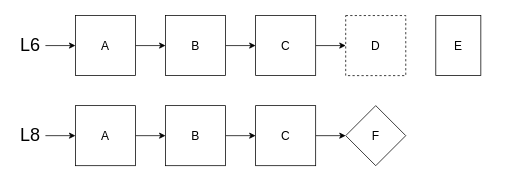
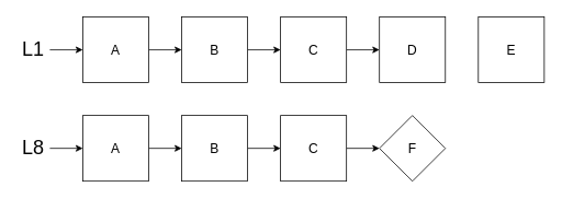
  <mxCell id="0" />
  <mxCell id="1" parent="0" />
- <mxCell id="2" value="&lt;font size=&quot;3&quot;&gt;E&lt;/font&gt;" style="whiteSpace=wrap;html=1;aspect=fixed;" parent="1" vertex="1"><mxGeometry x="580" y="20" width="60" height="80" as="geometry" /></mxCell>
+ <mxCell id="2" value="&lt;font size=&quot;3&quot;&gt;E&lt;/font&gt;" style="whiteSpace=wrap;html=1;aspect=fixed;" parent="1" vertex="1"><mxGeometry x="580" y="20" width="80" height="80" as="geometry" /></mxCell>
  <mxCell id="3" value="" style="edgeStyle=orthogonalEdgeStyle;rounded=0;orthogonalLoop=1;jettySize=auto;html=1;" parent="1" source="4" target="6" edge="1"><mxGeometry relative="1" as="geometry" /></mxCell>
  <mxCell id="4" value="&lt;font size=&quot;3&quot;&gt;A&lt;/font&gt;" style="whiteSpace=wrap;html=1;aspect=fixed;" parent="1" vertex="1"><mxGeometry x="100" y="20" width="80" height="80" as="geometry" /></mxCell>
  <mxCell id="5" value="" style="edgeStyle=orthogonalEdgeStyle;rounded=0;orthogonalLoop=1;jettySize=auto;html=1;" parent="1" source="6" target="8" edge="1"><mxGeometry relative="1" as="geometry" /></mxCell>
  <mxCell id="6" value="&lt;font size=&quot;3&quot;&gt;B&lt;/font&gt;" style="whiteSpace=wrap;html=1;aspect=fixed;" parent="1" vertex="1"><mxGeometry x="220" y="20" width="80" height="80" as="geometry" /></mxCell>
  <mxCell id="7" value="" style="edgeStyle=orthogonalEdgeStyle;rounded=0;orthogonalLoop=1;jettySize=auto;html=1;" parent="1" source="8" target="9" edge="1"><mxGeometry relative="1" as="geometry" /></mxCell>
  <mxCell id="8" value="&lt;font size=&quot;3&quot;&gt;C&lt;/font&gt;" style="whiteSpace=wrap;html=1;aspect=fixed;" parent="1" vertex="1"><mxGeometry x="340" y="20" width="80" height="80" as="geometry" /></mxCell>
- <mxCell id="9" value="&lt;font size=&quot;3&quot;&gt;D&lt;/font&gt;" style="whiteSpace=wrap;html=1;aspect=fixed;dashed=1;" parent="1" vertex="1"><mxGeometry x="460" y="20" width="80" height="80" as="geometry" /></mxCell>
+ <mxCell id="9" value="&lt;font size=&quot;3&quot;&gt;D&lt;/font&gt;" style="whiteSpace=wrap;html=1;aspect=fixed;" parent="1" vertex="1"><mxGeometry x="460" y="20" width="80" height="80" as="geometry" /></mxCell>
  <mxCell id="10" value="" style="edgeStyle=orthogonalEdgeStyle;rounded=0;orthogonalLoop=1;jettySize=auto;html=1;" parent="1" source="11" target="4" edge="1"><mxGeometry relative="1" as="geometry" /></mxCell>
- <mxCell id="11" value="&lt;font style=&quot;font-size: 24px&quot;&gt;L6&lt;/font&gt;" style="text;html=1;strokeColor=none;fillColor=none;align=center;verticalAlign=middle;whiteSpace=wrap;rounded=0;" parent="1" vertex="1"><mxGeometry x="20" y="45" width="40" height="30" as="geometry" /></mxCell>
+ <mxCell id="11" value="&lt;font style=&quot;font-size: 24px&quot;&gt;L1&lt;/font&gt;" style="text;html=1;strokeColor=none;fillColor=none;align=center;verticalAlign=middle;whiteSpace=wrap;rounded=0;" parent="1" vertex="1"><mxGeometry x="20" y="45" width="40" height="30" as="geometry" /></mxCell>
  <mxCell id="12" value="" style="edgeStyle=orthogonalEdgeStyle;rounded=0;orthogonalLoop=1;jettySize=auto;html=1;" edge="1" parent="1" source="13" target="15"><mxGeometry relative="1" as="geometry" /></mxCell>
  <mxCell id="13" value="&lt;font size=&quot;3&quot;&gt;A&lt;/font&gt;" style="whiteSpace=wrap;html=1;aspect=fixed;" vertex="1" parent="1"><mxGeometry x="100" y="140" width="80" height="80" as="geometry" /></mxCell>
  <mxCell id="14" value="" style="edgeStyle=orthogonalEdgeStyle;rounded=0;orthogonalLoop=1;jettySize=auto;html=1;" edge="1" parent="1" source="15" target="17"><mxGeometry relative="1" as="geometry" /></mxCell>
  <mxCell id="15" value="&lt;font size=&quot;3&quot;&gt;B&lt;/font&gt;" style="whiteSpace=wrap;html=1;aspect=fixed;" vertex="1" parent="1"><mxGeometry x="220" y="140" width="80" height="80" as="geometry" /></mxCell>
  <mxCell id="16" value="" style="edgeStyle=orthogonalEdgeStyle;rounded=0;orthogonalLoop=1;jettySize=auto;html=1;" edge="1" parent="1" source="17" target="20"><mxGeometry relative="1" as="geometry" /></mxCell>
  <mxCell id="17" value="&lt;font size=&quot;3&quot;&gt;C&lt;/font&gt;" style="whiteSpace=wrap;html=1;aspect=fixed;" vertex="1" parent="1"><mxGeometry x="340" y="140" width="80" height="80" as="geometry" /></mxCell>
  <mxCell id="18" value="" style="edgeStyle=orthogonalEdgeStyle;rounded=0;orthogonalLoop=1;jettySize=auto;html=1;" edge="1" parent="1" source="19" target="13"><mxGeometry relative="1" as="geometry" /></mxCell>
  <mxCell id="19" value="&lt;font style=&quot;font-size: 24px&quot;&gt;L8&lt;/font&gt;" style="text;html=1;strokeColor=none;fillColor=none;align=center;verticalAlign=middle;whiteSpace=wrap;rounded=0;" vertex="1" parent="1"><mxGeometry x="20" y="165" width="40" height="30" as="geometry" /></mxCell>
  <mxCell id="20" value="&lt;font size=&quot;3&quot;&gt;F&lt;/font&gt;" style="rhombus;whiteSpace=wrap;html=1;aspect=fixed;" vertex="1" parent="1"><mxGeometry x="460" y="140" width="80" height="80" as="geometry" /></mxCell>
